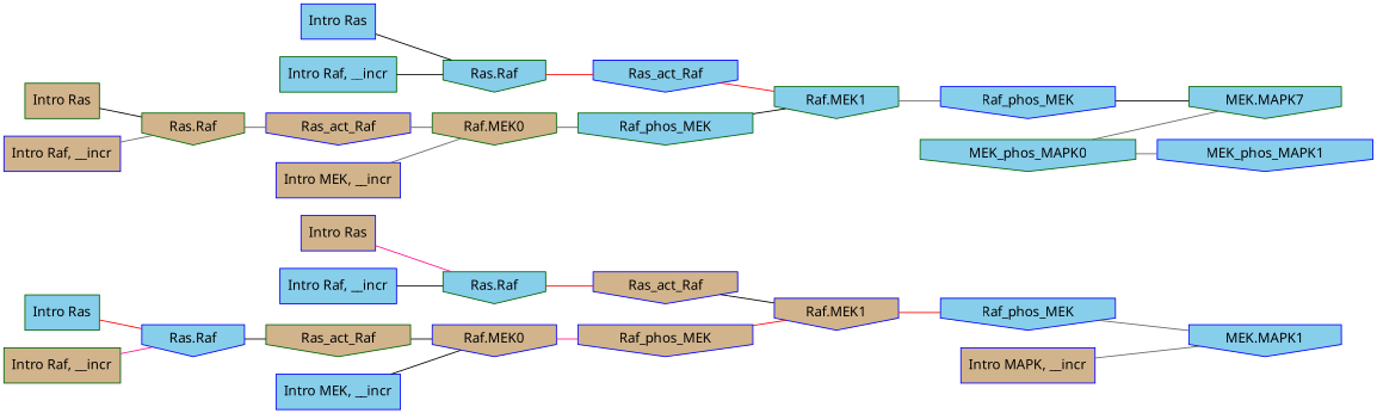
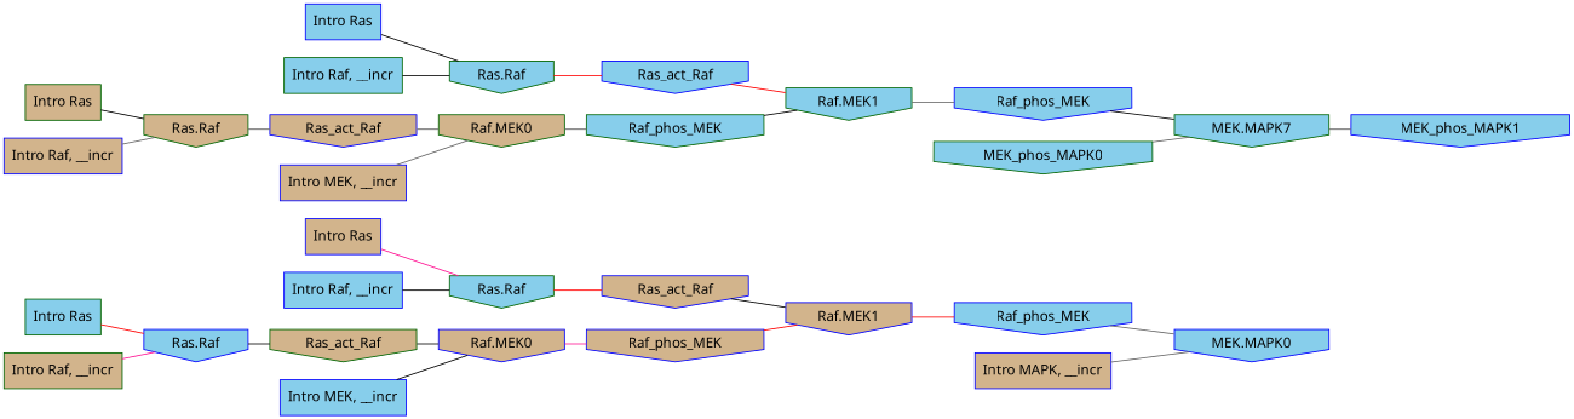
  digraph {
    rankdir=LR
    ranksep=0.30
    node [color=blue fillcolor=skyblue fontname="CMU Serif" shape=invhouse style=filled]
    edge [color=black dir=none fontname="CMU Serif"]
    n1 [fillcolor=tan label="Intro Ras" shape=rectangle]
    n2 [color=darkgreen label="Ras.Raf"]
    n3 [fillcolor=tan label=Ras_act_Raf]
    n4 [label="Intro Ras" shape=rectangle]
    n5 [color=darkgreen label="Ras.Raf"]
    n6 [label=Ras_act_Raf]
    n7 [color=darkgreen fillcolor=tan label="Intro Ras" shape=rectangle]
    n8 [color=darkgreen fillcolor=tan label="Ras.Raf"]
    n9 [fillcolor=tan label=Ras_act_Raf]
    n10 [color=darkgreen label="Intro Ras" shape=rectangle]
    n11 [label="Ras.Raf"]
    n12 [color=darkgreen fillcolor=tan label=Ras_act_Raf]
    n13 [color=darkgreen label="Intro Raf, __incr" shape=rectangle]
    n14 [fillcolor=tan label="Intro Raf, __incr" shape=rectangle]
    n15 [color=darkgreen fillcolor=tan label="Intro Raf, __incr" shape=rectangle]
    n16 [label="Intro Raf, __incr" shape=rectangle]
    n17 [label="Intro MEK, __incr" shape=rectangle]
    n18 [fillcolor=tan label="Raf.MEK0"]
    n19 [fillcolor=tan label=Raf_phos_MEK]
    n20 [fillcolor=tan label="Intro MEK, __incr" shape=rectangle]
    n21 [color=darkgreen fillcolor=tan label="Raf.MEK0"]
    n22 [color=darkgreen label=Raf_phos_MEK]
    n23 [fillcolor=tan label="Intro MAPK, __incr" shape=rectangle]
-   n24 [label="MEK.MAPK1"]
+   n24 [label="MEK.MAPK0"]
    n25 [color=darkgreen label="Raf.MEK1"]
    n26 [fillcolor=tan label="Raf.MEK1"]
    n27 [label=Raf_phos_MEK]
    n28 [label=Raf_phos_MEK]
    n29 [color=darkgreen label="MEK.MAPK7"]
    n30 [label=MEK_phos_MAPK1]
    n31 [color=darkgreen label=MEK_phos_MAPK0]
    n1 -> n2 [color=deeppink]
    n2 -> n3 [color=red]
    n3 -> n26
    n4 -> n5
    n5 -> n6 [color=red]
    n6 -> n25 [color=red]
    n7 -> n8
    n8 -> n9 [color=gray40]
    n9 -> n21 [color=gray40]
    n10 -> n11 [color=red]
    n11 -> n12
    n12 -> n18
    n13 -> n5
    n14 -> n8 [color=gray40]
    n15 -> n11 [color=deeppink]
    n16 -> n2
    n17 -> n18
    n18 -> n19 [color=deeppink]
    n19 -> n26 [color=red]
    n20 -> n21 [color=gray40]
    n21 -> n22 [color=gray40]
    n22 -> n25
    n23 -> n24 [color=gray40]
    n25 -> n27 [color=gray40]
    n26 -> n28 [color=red]
    n27 -> n29
    n28 -> n24 [color=gray40]
-   n31 -> n30 [color=gray40]
+   n29 -> n30 [color=gray40]
    n31 -> n29 [color=gray40]
  }
